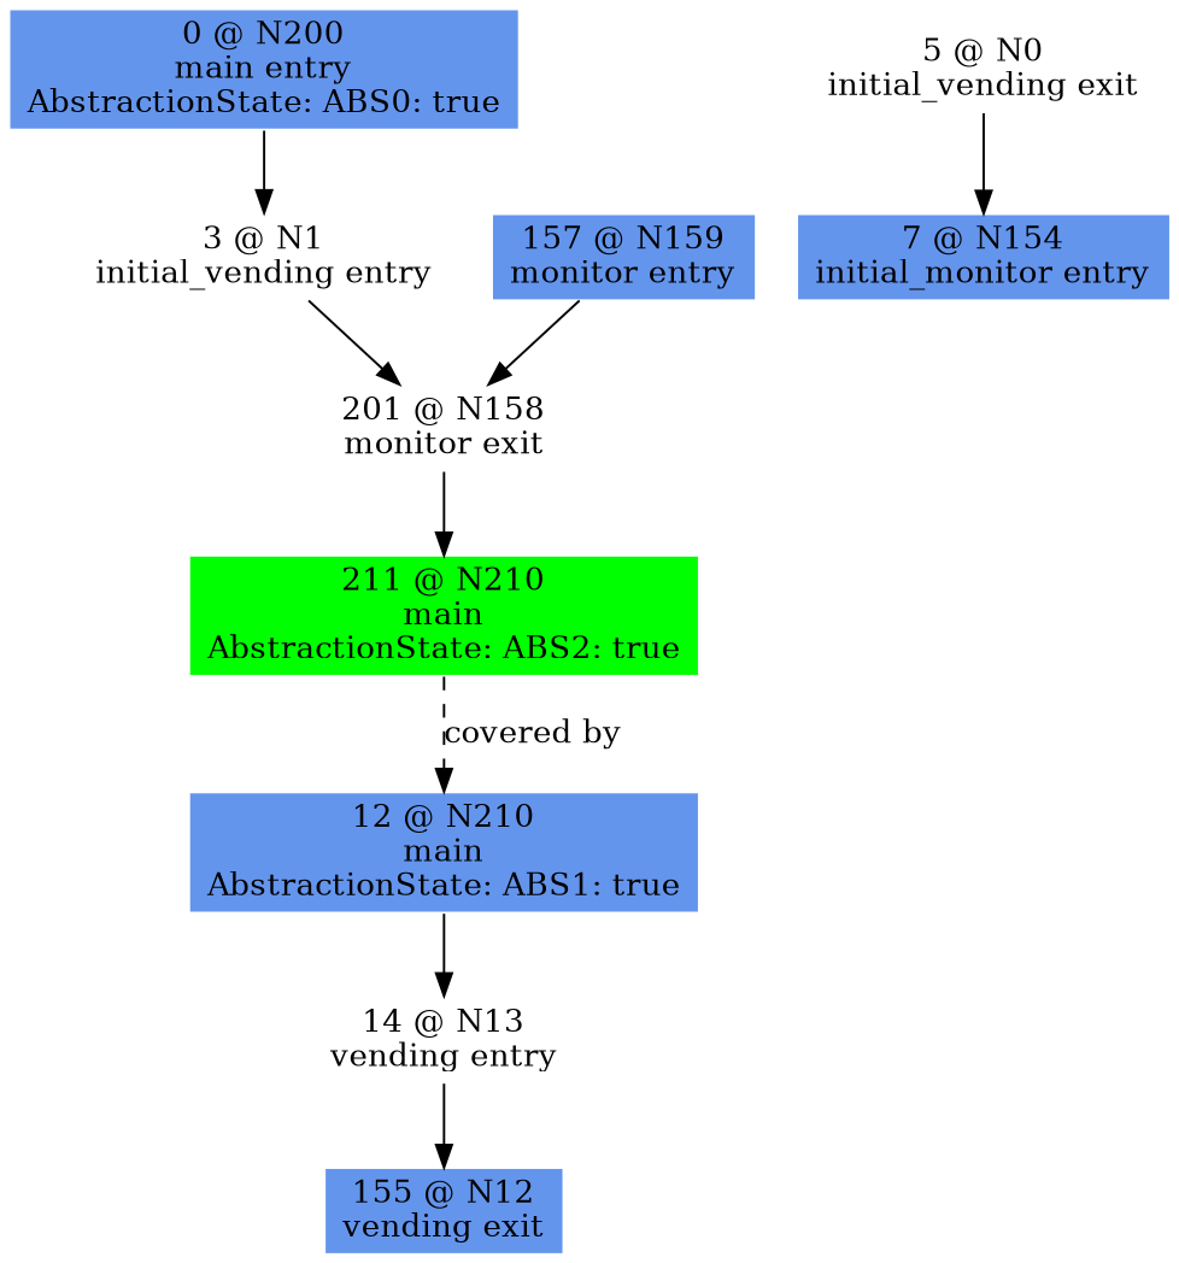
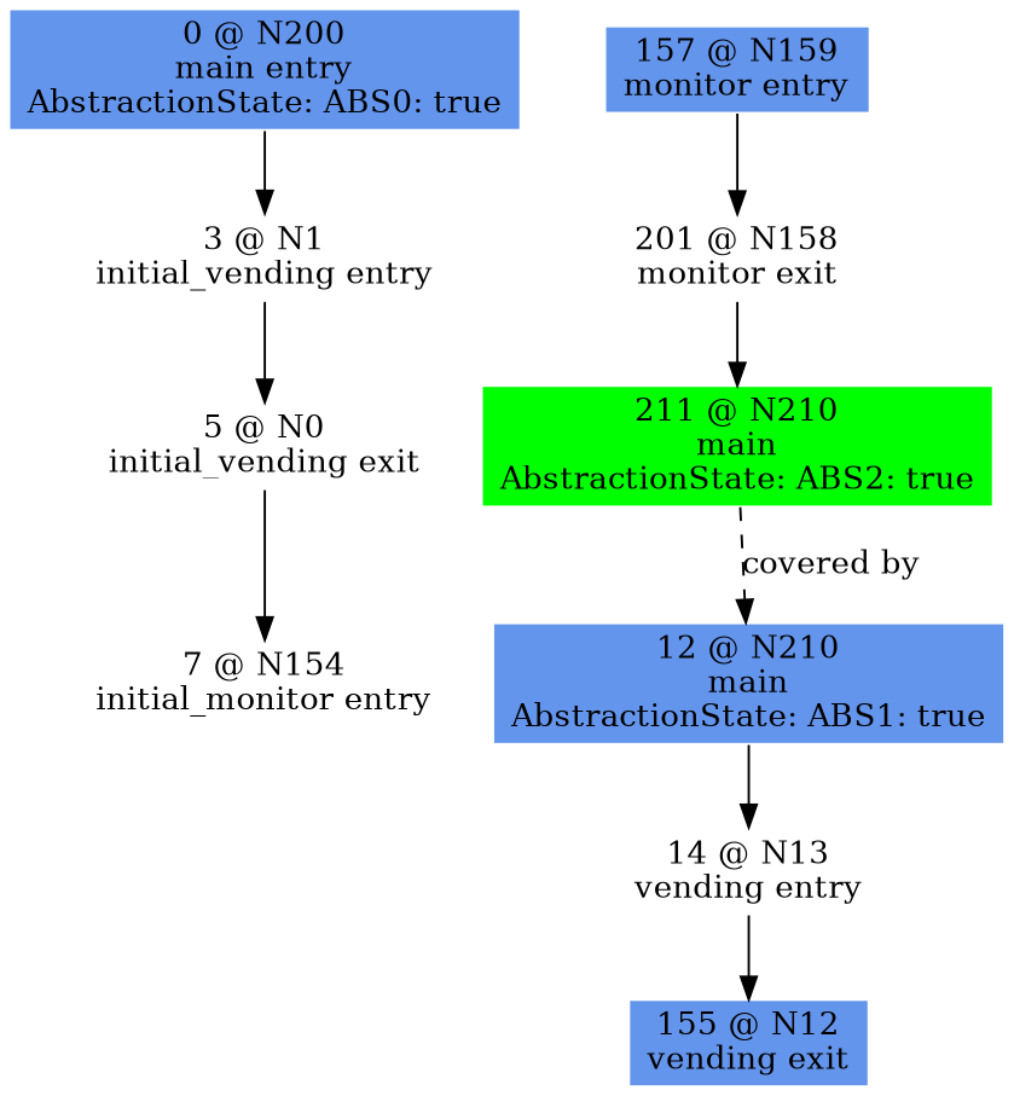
  digraph {
    node [color=white shape=box style=filled]
    n1 [fillcolor=cornflowerblue label="0 @ N200\nmain entry\nAbstractionState: ABS0: true\n"]
    n2 [label="3 @ N1\ninitial_vending entry\n"]
    n3 [label="5 @ N0\ninitial_vending exit\n"]
-   n4 [label="7 @ N154\ninitial_monitor entry\n" fillcolor=cornflowerblue]
+   n4 [label="7 @ N154\ninitial_monitor entry\n"]
    n5 [fillcolor=cornflowerblue label="12 @ N210\nmain\nAbstractionState: ABS1: true\n"]
    n6 [label="14 @ N13\nvending entry\n"]
    n7 [fillcolor=cornflowerblue label="155 @ N12\nvending exit\n"]
    n8 [fillcolor=cornflowerblue label="157 @ N159\nmonitor entry\n"]
    n9 [label="201 @ N158\nmonitor exit\n"]
    n10 [fillcolor=green label="211 @ N210\nmain\nAbstractionState: ABS2: true\n"]
    n1 -> n2
-   n2 -> n9
+   n2 -> n3
    n3 -> n4
    n5 -> n6
    n6 -> n7
    n8 -> n9
    n9 -> n10
    n10 -> n5 [label="covered by" style=dashed weight=0]
  }
